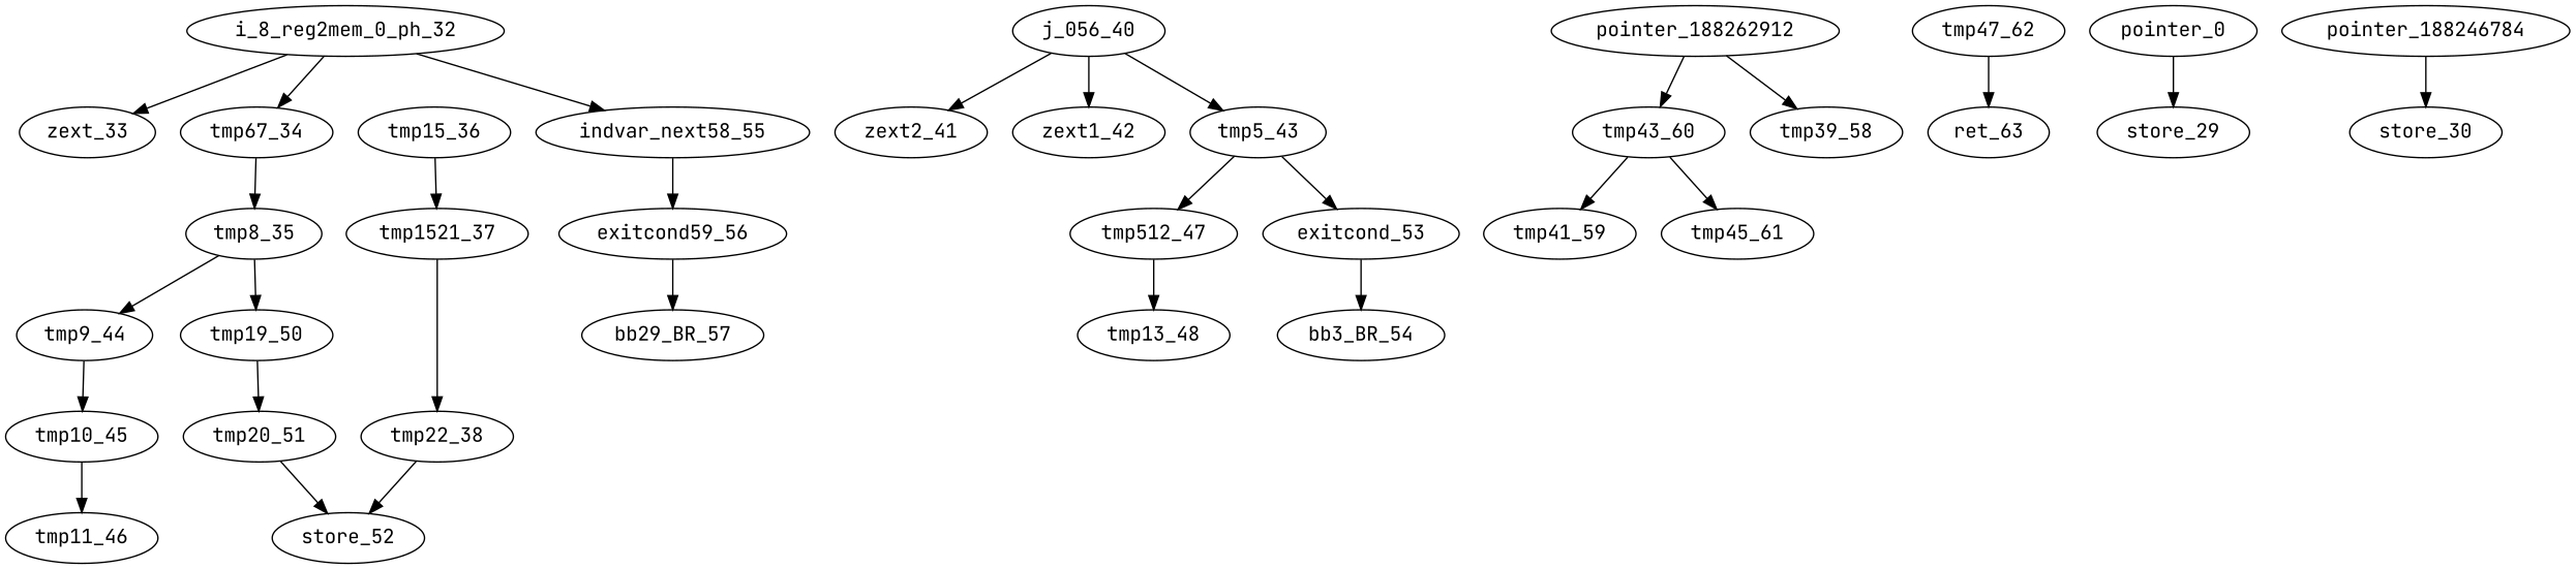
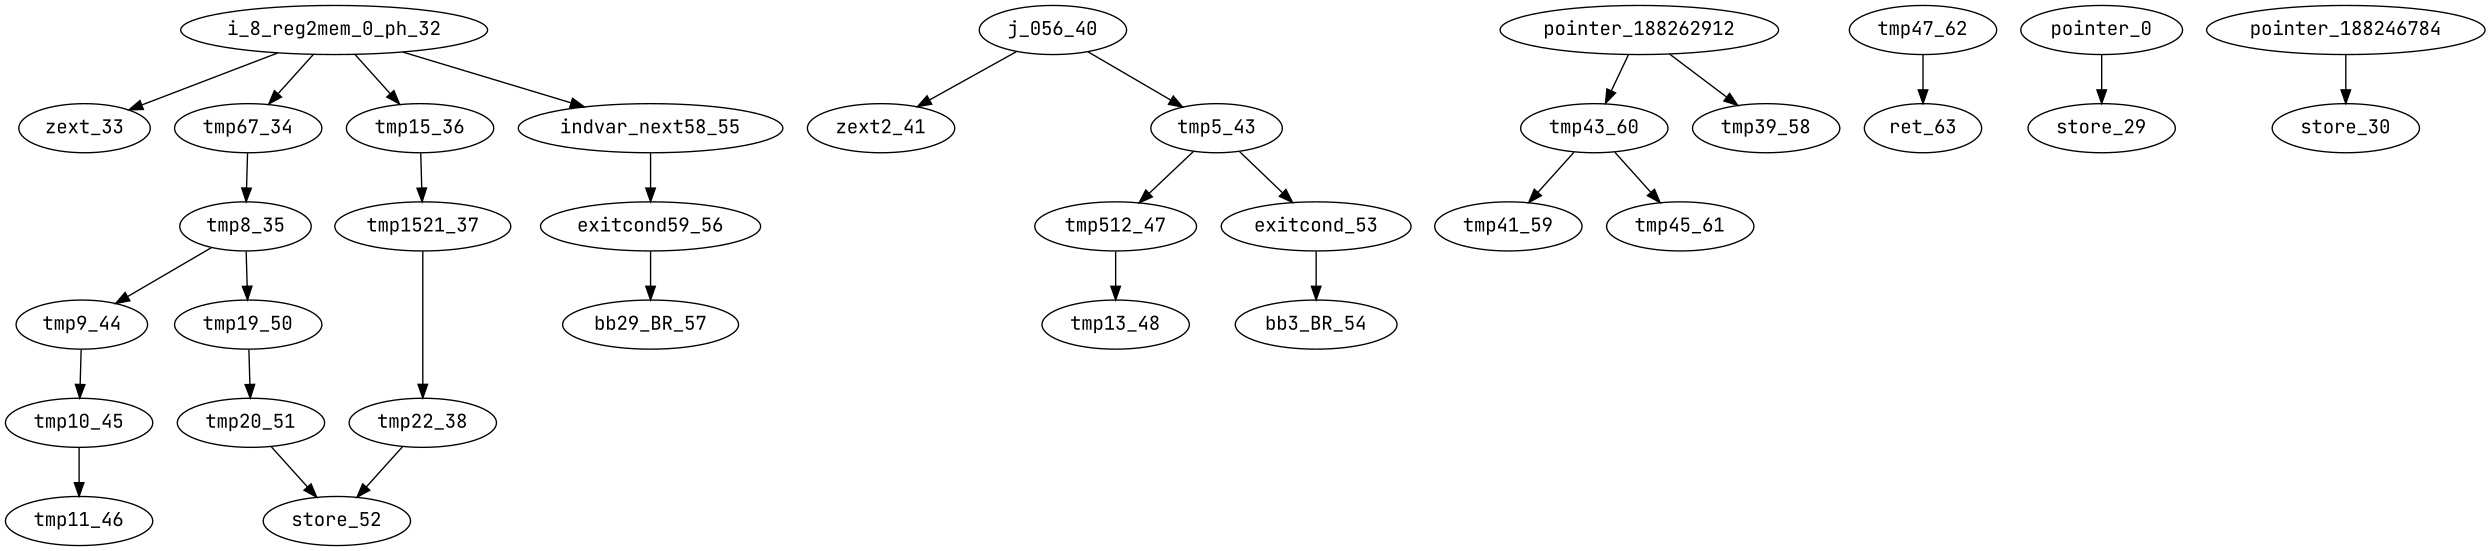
  digraph {
    fontname="JetBrains Mono"
    node [fontname="JetBrains Mono"]
    edge [fontname="JetBrains Mono"]
    n1 [label=i_8_reg2mem_0_ph_32]
    zext_33
    tmp67_34
    tmp15_36
    indvar_next58_55
    tmp8_35
    tmp1521_37
    exitcond59_56
    tmp9_44
    tmp19_50
    tmp22_38
    bb29_BR_57
    tmp10_45
    tmp20_51
    tmp11_46
    store_52
    j_056_40
    zext2_41
-   zext1_42
    tmp5_43
    tmp512_47
    exitcond_53
    tmp13_48
    bb3_BR_54
    tmp43_60
    tmp41_59
    tmp45_61
    tmp47_62
    ret_63
    pointer_0
    store_29
    pointer_188246784
    store_30
    pointer_188262912
    tmp39_58
    n1 -> zext_33
    n1 -> tmp67_34
+   n1 -> tmp15_36
    n1 -> indvar_next58_55
    tmp67_34 -> tmp8_35
    tmp15_36 -> tmp1521_37
    indvar_next58_55 -> exitcond59_56
    tmp8_35 -> tmp9_44
    tmp8_35 -> tmp19_50
    tmp1521_37 -> tmp22_38
    exitcond59_56 -> bb29_BR_57
    tmp9_44 -> tmp10_45
    tmp19_50 -> tmp20_51
    tmp22_38 -> store_52
    tmp10_45 -> tmp11_46
    tmp20_51 -> store_52
    j_056_40 -> zext2_41
-   j_056_40 -> zext1_42
    j_056_40 -> tmp5_43
    tmp5_43 -> tmp512_47
    tmp5_43 -> exitcond_53
    tmp512_47 -> tmp13_48
    exitcond_53 -> bb3_BR_54
    tmp43_60 -> tmp41_59
    tmp43_60 -> tmp45_61
    tmp47_62 -> ret_63
    pointer_0 -> store_29
    pointer_188246784 -> store_30
    pointer_188262912 -> tmp43_60
    pointer_188262912 -> tmp39_58
  }
